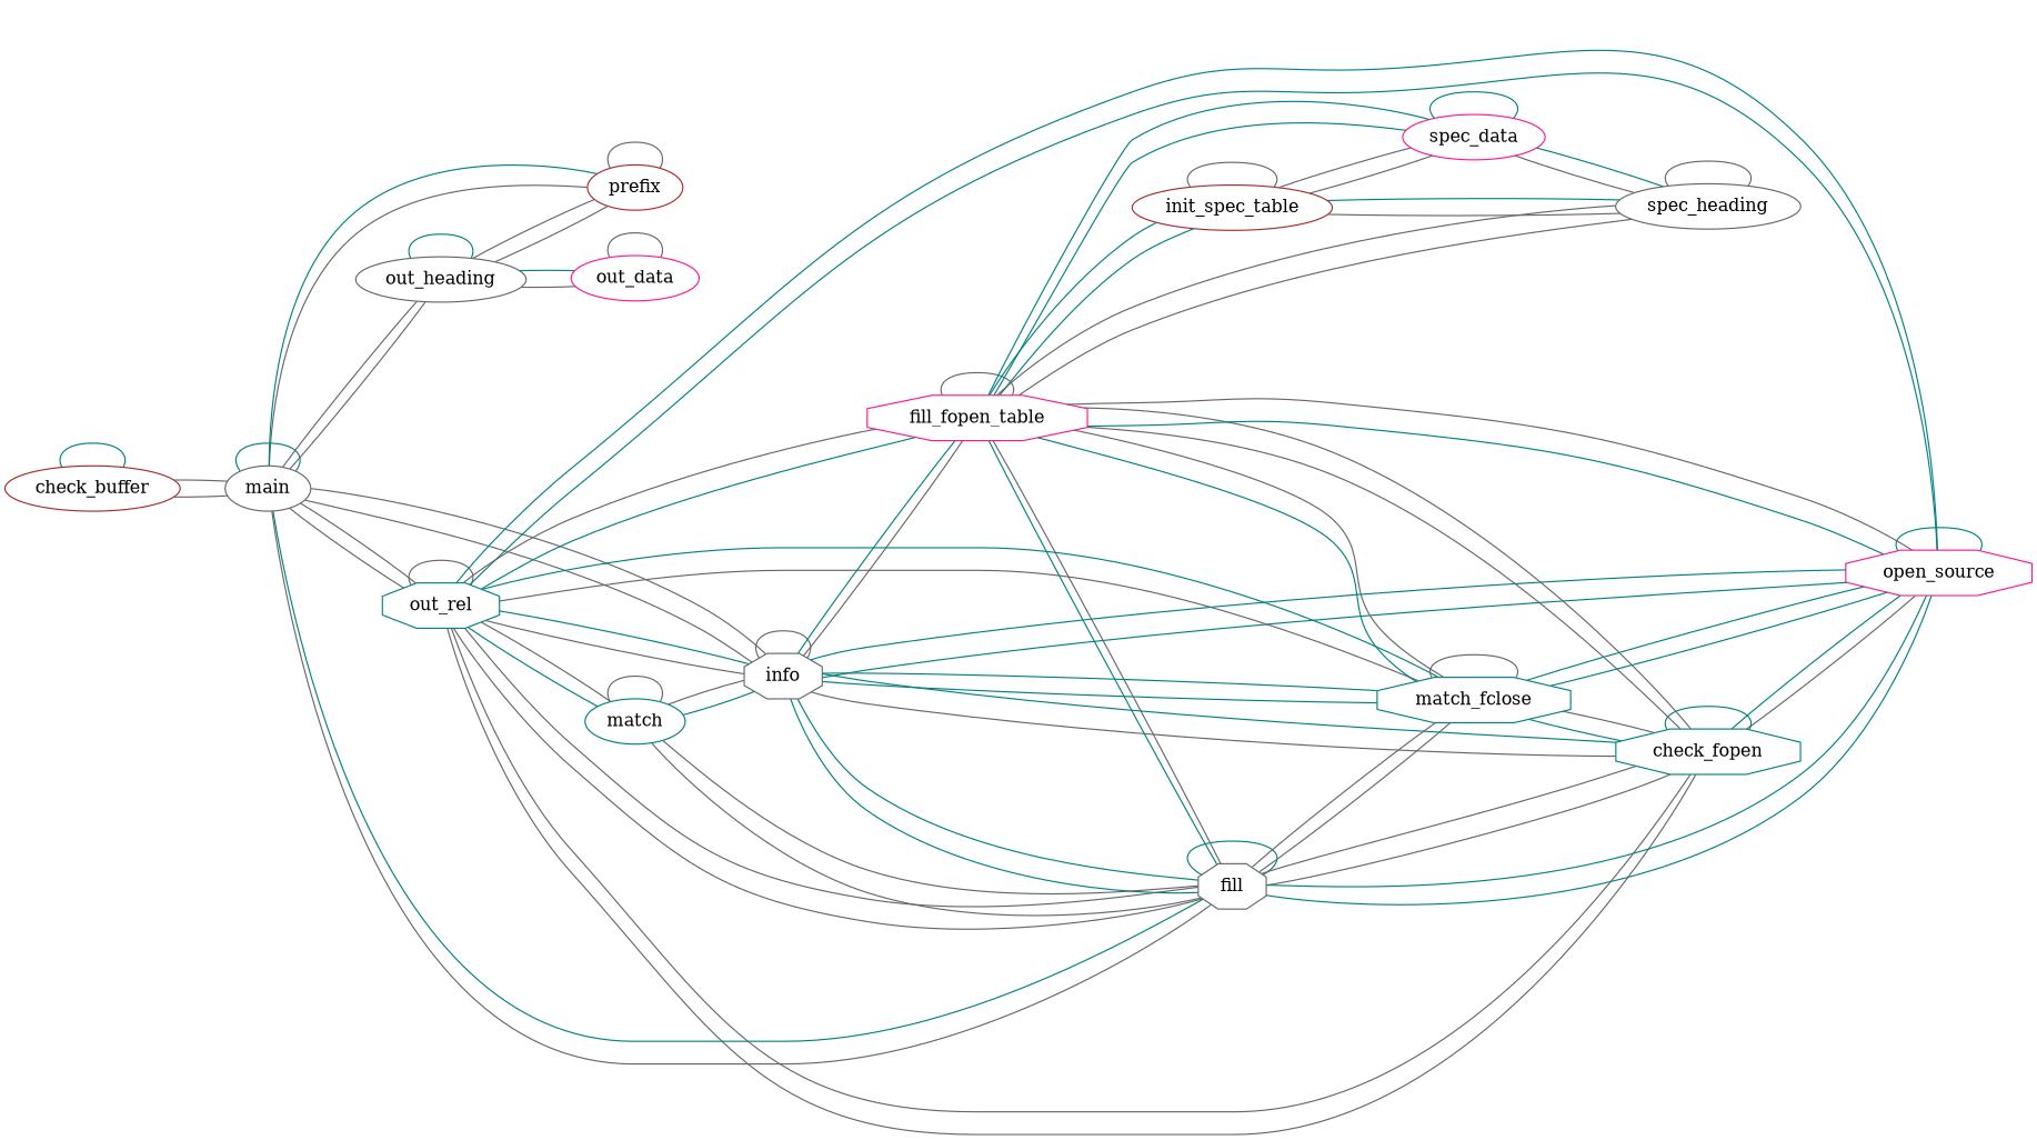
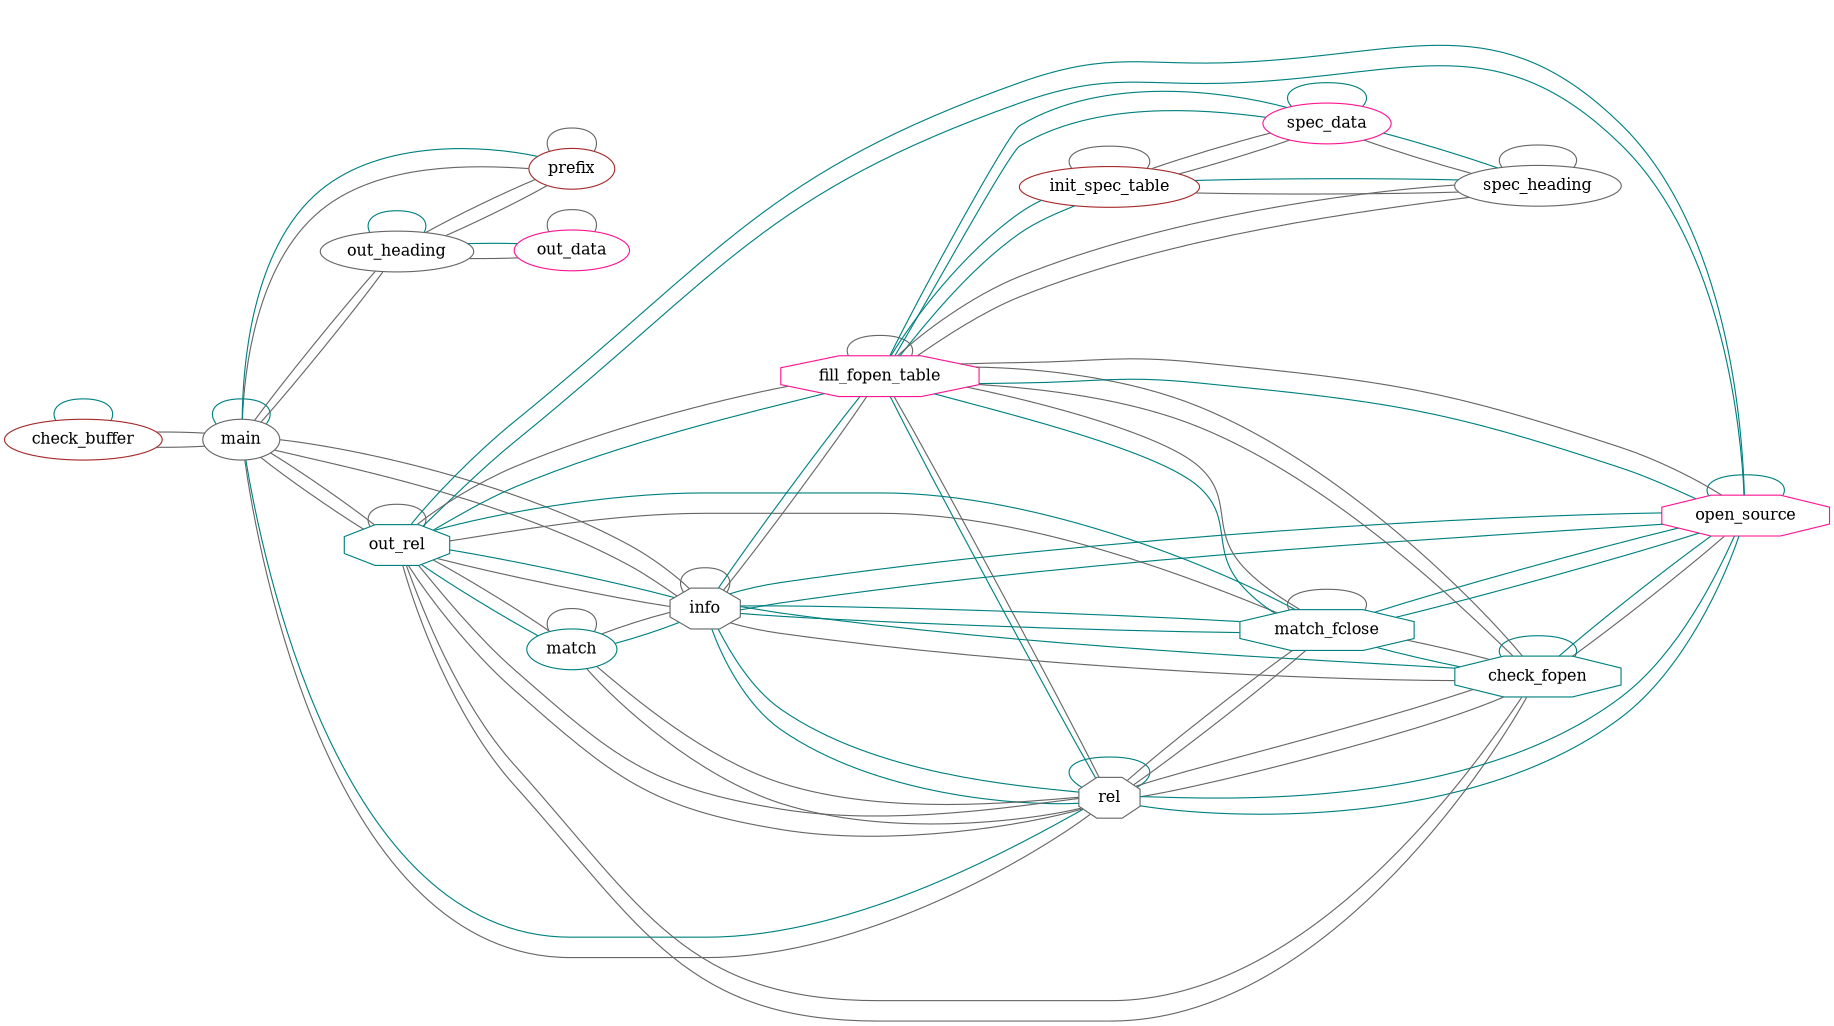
  graph {
    rankdir=LR
    node [color=gray40 shape=octagon]
    edge [color=gray40 w=2.000000]
    check_buffer [color=brown shape=""]
    main [shape=""]
    out_heading [shape=""]
    prefix [color=brown shape=""]
    info
-   rel [label=fill]
+   rel
    out_rel [color=teal]
    out_data [color=deeppink shape=ellipse]
    open_source [color=deeppink]
    check_fopen [color=teal]
    n11 [color=teal label=match_fclose]
    n12 [color=deeppink label=fill_fopen_table]
    match [color=teal shape=ellipse]
    spec_heading [shape=ellipse]
    spec_data [color=deeppink shape=ellipse]
    init_spec_table [color=brown shape=ellipse]
    check_buffer -- check_buffer [color=teal]
    check_buffer -- main
    main -- check_buffer
    main -- main [color=teal w=4.000000]
    main -- out_heading
    main -- prefix
    main -- info
    main -- rel
    main -- out_rel
    out_heading -- main
    out_heading -- out_heading [color=teal w=3.000000]
    out_heading -- prefix
    out_heading -- out_data
    prefix -- main [color=teal]
    prefix -- out_heading
    prefix -- prefix
    info -- main
    info -- info [w=6.000000]
    info -- rel [color=teal w=4.000000]
    info -- out_rel [color=teal w=4.000000]
    info -- open_source [color=teal]
    info -- check_fopen
    info -- n11 [color=teal]
    info -- n12
    info -- match
    rel -- main [color=teal]
    rel -- info [color=teal w=4.000000]
    rel -- rel [color=teal w=7.000000]
    rel -- out_rel [w=4.000000]
    rel -- open_source [color=teal]
    rel -- check_fopen
    rel -- n11
    rel -- n12
    rel -- match
    out_rel -- main
    out_rel -- info [w=4.000000]
    out_rel -- rel [w=4.000000]
    out_rel -- out_rel [w=4.000000]
    out_rel -- open_source [color=teal]
    out_rel -- check_fopen
    out_rel -- n11
    out_rel -- n12 [color=teal]
    out_rel -- match [color=teal]
    out_data -- out_heading [color=teal]
    out_data -- out_data
    open_source -- info [color=teal]
    open_source -- rel [color=teal]
    open_source -- out_rel [color=teal]
    open_source -- open_source [color=teal]
    open_source -- check_fopen [color=teal]
    open_source -- n11 [color=teal]
    open_source -- n12
    check_fopen -- info [color=teal]
    check_fopen -- rel
    check_fopen -- out_rel
    check_fopen -- open_source
    check_fopen -- check_fopen [color=teal]
    check_fopen -- n11
    check_fopen -- n12
    n11 -- info [color=teal]
    n11 -- rel
    n11 -- out_rel [color=teal]
    n11 -- open_source [color=teal]
    n11 -- check_fopen [color=teal]
    n11 -- n11
    n11 -- n12
    n12 -- info [color=teal]
    n12 -- rel [color=teal]
    n12 -- out_rel
    n12 -- open_source [color=teal]
    n12 -- check_fopen
    n12 -- n11 [color=teal]
    n12 -- n12 [w=3.000000]
    n12 -- spec_heading
    n12 -- spec_data [color=teal]
    n12 -- init_spec_table [color=teal]
    match -- info [color=teal]
    match -- rel
    match -- out_rel
    match -- match
    spec_heading -- n12
    spec_heading -- spec_heading
    spec_heading -- spec_data [color=teal]
    spec_heading -- init_spec_table [color=teal]
    spec_data -- n12 [color=teal]
    spec_data -- spec_heading
    spec_data -- spec_data [color=teal]
    spec_data -- init_spec_table
    init_spec_table -- n12 [color=teal]
    init_spec_table -- spec_heading
    init_spec_table -- spec_data
    init_spec_table -- init_spec_table
  }
